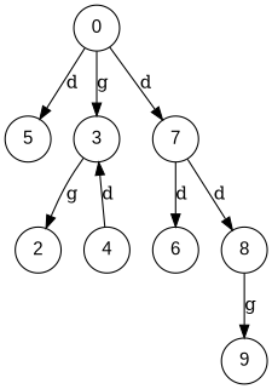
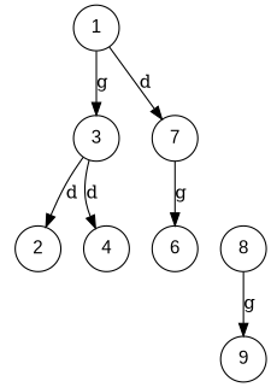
  digraph {
    node [fontname=Arial shape=circle]
-   n1 [label=0]
-   n2 [label=5]
+   n1 [label=1]
    n3 [label=3]
    n4 [label=7]
    n5 [label=2]
    n6 [label=4]
    n7 [label=6]
    n8 [label=8]
    n9 [label=9]
-   n1 -> n2 [label=d]
    n1 -> n3 [label=g]
    n1 -> n4 [label=d]
-   n3 -> n5 [label=g]
-   n6 -> n3 [label=d]
-   n4 -> n7 [label=d]
-   n4 -> n8 [label=d]
+   n3 -> n5 [label=d]
+   n3 -> n6 [label=d]
+   n4 -> n7 [label=g]
    n8 -> n9 [label=g]
  }
